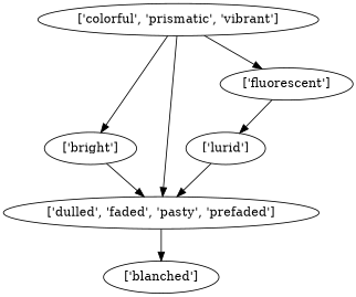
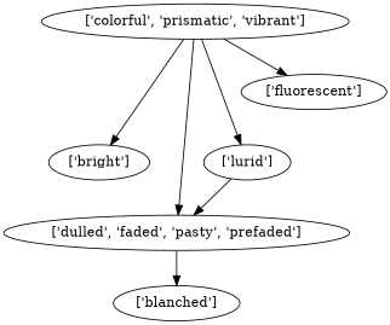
  strict digraph {
    "['bright']"
    "['dulled', 'faded', 'pasty', 'prefaded']"
    "['blanched']"
    "['lurid']"
    "['colorful', 'prismatic', 'vibrant']"
    "['fluorescent']"
-   "['bright']" -> "['dulled', 'faded', 'pasty', 'prefaded']"
    "['dulled', 'faded', 'pasty', 'prefaded']" -> "['blanched']"
    "['lurid']" -> "['dulled', 'faded', 'pasty', 'prefaded']"
    "['colorful', 'prismatic', 'vibrant']" -> "['bright']"
    "['colorful', 'prismatic', 'vibrant']" -> "['dulled', 'faded', 'pasty', 'prefaded']"
-   "['fluorescent']" -> "['lurid']"
+   "['colorful', 'prismatic', 'vibrant']" -> "['lurid']"
    "['colorful', 'prismatic', 'vibrant']" -> "['fluorescent']"
  }
